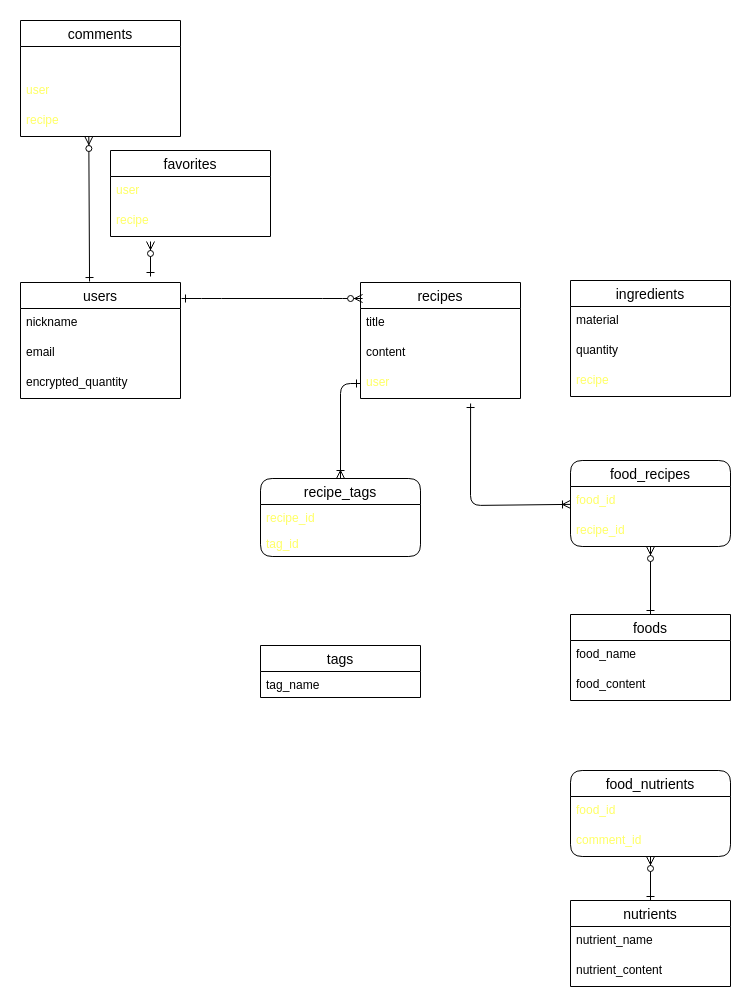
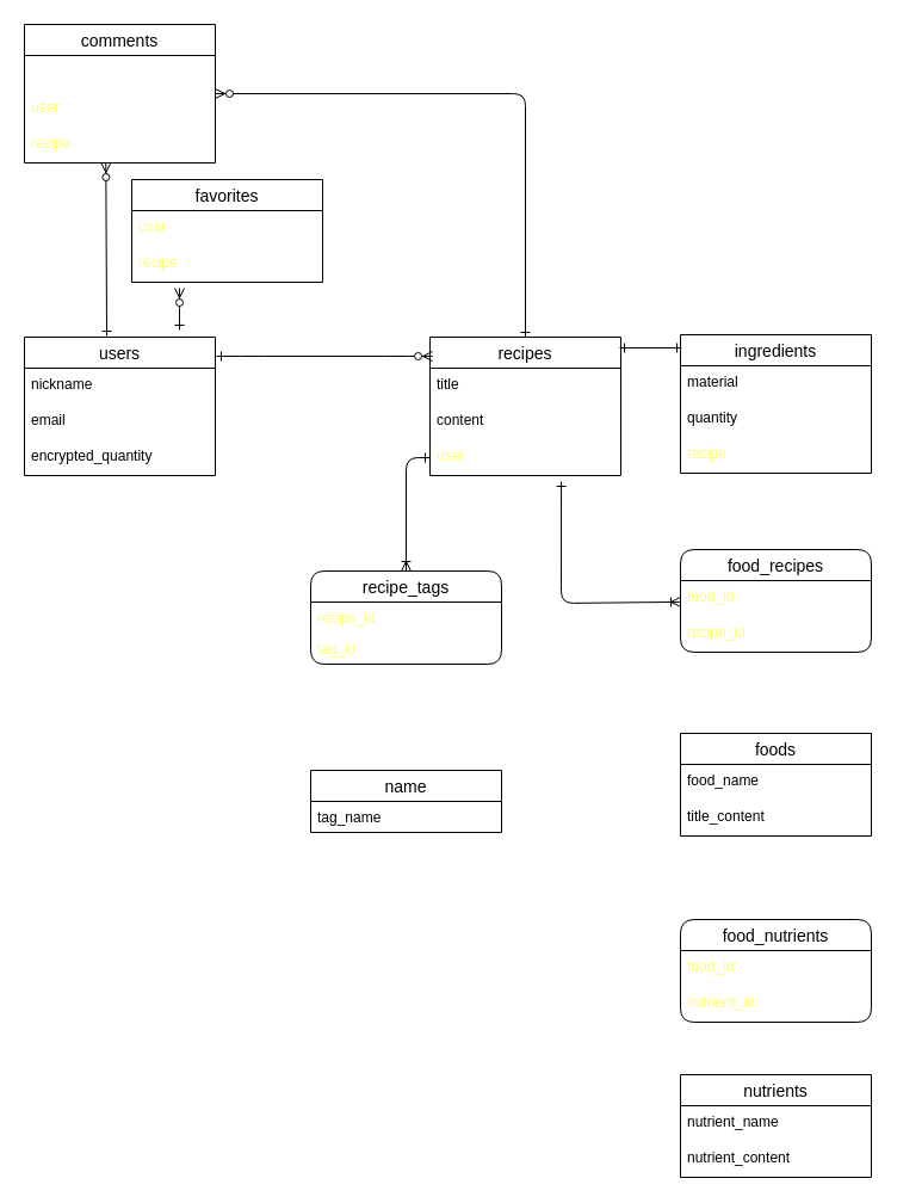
  <mxCell id="0" />
  <mxCell id="1" parent="0" />
  <mxCell id="2" value="recipes" style="swimlane;fontStyle=0;childLayout=stackLayout;horizontal=1;startSize=26;horizontalStack=0;resizeParent=1;resizeParentMax=0;resizeLast=0;collapsible=1;marginBottom=0;align=center;fontSize=14;" parent="1" vertex="1"><mxGeometry x="360" y="282" width="160" height="116" as="geometry" /></mxCell>
  <mxCell id="3" value="title" style="text;strokeColor=none;fillColor=none;spacingLeft=4;spacingRight=4;overflow=hidden;rotatable=0;points=[[0,0.5],[1,0.5]];portConstraint=eastwest;fontSize=12;" parent="2" vertex="1"><mxGeometry y="26" width="160" height="30" as="geometry" /></mxCell>
  <mxCell id="4" value="content" style="text;strokeColor=none;fillColor=none;spacingLeft=4;spacingRight=4;overflow=hidden;rotatable=0;points=[[0,0.5],[1,0.5]];portConstraint=eastwest;fontSize=12;" parent="2" vertex="1"><mxGeometry y="56" width="160" height="30" as="geometry" /></mxCell>
  <mxCell id="5" value="user" style="text;strokeColor=none;fillColor=none;spacingLeft=4;spacingRight=4;overflow=hidden;rotatable=0;points=[[0,0.5],[1,0.5]];portConstraint=eastwest;fontSize=12;fontColor=#FFFF66;" parent="2" vertex="1"><mxGeometry y="86" width="160" height="30" as="geometry" /></mxCell>
  <mxCell id="6" value="nutrients" style="swimlane;fontStyle=0;childLayout=stackLayout;horizontal=1;startSize=26;horizontalStack=0;resizeParent=1;resizeParentMax=0;resizeLast=0;collapsible=1;marginBottom=0;align=center;fontSize=14;" parent="1" vertex="1"><mxGeometry x="570" y="900" width="160" height="86" as="geometry" /></mxCell>
  <mxCell id="7" value="nutrient_name" style="text;strokeColor=none;fillColor=none;spacingLeft=4;spacingRight=4;overflow=hidden;rotatable=0;points=[[0,0.5],[1,0.5]];portConstraint=eastwest;fontSize=12;" parent="6" vertex="1"><mxGeometry y="26" width="160" height="30" as="geometry" /></mxCell>
  <mxCell id="8" value="nutrient_content" style="text;strokeColor=none;fillColor=none;spacingLeft=4;spacingRight=4;overflow=hidden;rotatable=0;points=[[0,0.5],[1,0.5]];portConstraint=eastwest;fontSize=12;" parent="6" vertex="1"><mxGeometry y="56" width="160" height="30" as="geometry" /></mxCell>
  <mxCell id="9" value="ingredients" style="swimlane;fontStyle=0;childLayout=stackLayout;horizontal=1;startSize=26;horizontalStack=0;resizeParent=1;resizeParentMax=0;resizeLast=0;collapsible=1;marginBottom=0;align=center;fontSize=14;" parent="1" vertex="1"><mxGeometry x="570" y="280" width="160" height="116" as="geometry" /></mxCell>
  <mxCell id="10" value="material" style="text;strokeColor=none;fillColor=none;spacingLeft=4;spacingRight=4;overflow=hidden;rotatable=0;points=[[0,0.5],[1,0.5]];portConstraint=eastwest;fontSize=12;" parent="9" vertex="1"><mxGeometry y="26" width="160" height="30" as="geometry" /></mxCell>
  <mxCell id="11" value="quantity" style="text;strokeColor=none;fillColor=none;spacingLeft=4;spacingRight=4;overflow=hidden;rotatable=0;points=[[0,0.5],[1,0.5]];portConstraint=eastwest;fontSize=12;" parent="9" vertex="1"><mxGeometry y="56" width="160" height="30" as="geometry" /></mxCell>
  <mxCell id="12" value="recipe" style="text;strokeColor=none;fillColor=none;spacingLeft=4;spacingRight=4;overflow=hidden;rotatable=0;points=[[0,0.5],[1,0.5]];portConstraint=eastwest;fontSize=12;fontColor=#FFFF66;" parent="9" vertex="1"><mxGeometry y="86" width="160" height="30" as="geometry" /></mxCell>
- <mxCell id="13" value="tags" style="swimlane;fontStyle=0;childLayout=stackLayout;horizontal=1;startSize=26;horizontalStack=0;resizeParent=1;resizeParentMax=0;resizeLast=0;collapsible=1;marginBottom=0;align=center;fontSize=14;" parent="1" vertex="1"><mxGeometry x="260" y="645" width="160" height="52" as="geometry" /></mxCell>
+ <mxCell id="13" value="name" style="swimlane;fontStyle=0;childLayout=stackLayout;horizontal=1;startSize=26;horizontalStack=0;resizeParent=1;resizeParentMax=0;resizeLast=0;collapsible=1;marginBottom=0;align=center;fontSize=14;" parent="1" vertex="1"><mxGeometry x="260" y="645" width="160" height="52" as="geometry" /></mxCell>
  <mxCell id="14" value="tag_name" style="text;strokeColor=none;fillColor=none;spacingLeft=4;spacingRight=4;overflow=hidden;rotatable=0;points=[[0,0.5],[1,0.5]];portConstraint=eastwest;fontSize=12;" parent="13" vertex="1"><mxGeometry y="26" width="160" height="26" as="geometry" /></mxCell>
  <mxCell id="15" value="users" style="swimlane;fontStyle=0;childLayout=stackLayout;horizontal=1;startSize=26;horizontalStack=0;resizeParent=1;resizeParentMax=0;resizeLast=0;collapsible=1;marginBottom=0;align=center;fontSize=14;" parent="1" vertex="1"><mxGeometry x="20" y="282" width="160" height="116" as="geometry" /></mxCell>
  <mxCell id="16" value="nickname" style="text;strokeColor=none;fillColor=none;spacingLeft=4;spacingRight=4;overflow=hidden;rotatable=0;points=[[0,0.5],[1,0.5]];portConstraint=eastwest;fontSize=12;" parent="15" vertex="1"><mxGeometry y="26" width="160" height="30" as="geometry" /></mxCell>
  <mxCell id="17" value="email" style="text;strokeColor=none;fillColor=none;spacingLeft=4;spacingRight=4;overflow=hidden;rotatable=0;points=[[0,0.5],[1,0.5]];portConstraint=eastwest;fontSize=12;" parent="15" vertex="1"><mxGeometry y="56" width="160" height="30" as="geometry" /></mxCell>
  <mxCell id="18" value="encrypted_quantity" style="text;strokeColor=none;fillColor=none;spacingLeft=4;spacingRight=4;overflow=hidden;rotatable=0;points=[[0,0.5],[1,0.5]];portConstraint=eastwest;fontSize=12;" parent="15" vertex="1"><mxGeometry y="86" width="160" height="30" as="geometry" /></mxCell>
  <mxCell id="19" value="" style="edgeStyle=entityRelationEdgeStyle;fontSize=12;html=1;endArrow=ERzeroToMany;endFill=1;startArrow=ERone;startFill=0;entryX=0.013;entryY=0.138;entryDx=0;entryDy=0;entryPerimeter=0;targetPerimeterSpacing=411;" parent="1" target="2" edge="1"><mxGeometry width="100" height="100" relative="1" as="geometry"><mxPoint x="181" y="298" as="sourcePoint" /><mxPoint x="362" y="297" as="targetPoint" /></mxGeometry></mxCell>
  <mxCell id="20" value="foods" style="swimlane;fontStyle=0;childLayout=stackLayout;horizontal=1;startSize=26;horizontalStack=0;resizeParent=1;resizeParentMax=0;resizeLast=0;collapsible=1;marginBottom=0;align=center;fontSize=14;" parent="1" vertex="1"><mxGeometry x="570" y="614" width="160" height="86" as="geometry" /></mxCell>
  <mxCell id="21" value="food_name" style="text;strokeColor=none;fillColor=none;spacingLeft=4;spacingRight=4;overflow=hidden;rotatable=0;points=[[0,0.5],[1,0.5]];portConstraint=eastwest;fontSize=12;" parent="20" vertex="1"><mxGeometry y="26" width="160" height="30" as="geometry" /></mxCell>
- <mxCell id="22" value="food_content" style="text;strokeColor=none;fillColor=none;spacingLeft=4;spacingRight=4;overflow=hidden;rotatable=0;points=[[0,0.5],[1,0.5]];portConstraint=eastwest;fontSize=12;" parent="20" vertex="1"><mxGeometry y="56" width="160" height="30" as="geometry" /></mxCell>
+ <mxCell id="22" value="title_content" style="text;strokeColor=none;fillColor=none;spacingLeft=4;spacingRight=4;overflow=hidden;rotatable=0;points=[[0,0.5],[1,0.5]];portConstraint=eastwest;fontSize=12;" parent="20" vertex="1"><mxGeometry y="56" width="160" height="30" as="geometry" /></mxCell>
  <mxCell id="23" value="comments" style="swimlane;fontStyle=0;childLayout=stackLayout;horizontal=1;startSize=26;horizontalStack=0;resizeParent=1;resizeParentMax=0;resizeLast=0;collapsible=1;marginBottom=0;align=center;fontSize=14;" parent="1" vertex="1"><mxGeometry x="20" y="20" width="160" height="116" as="geometry" /></mxCell>
  <mxCell id="24" value="comment_content" style="text;strokeColor=none;fillColor=none;spacingLeft=4;spacingRight=4;overflow=hidden;rotatable=0;points=[[0,0.5],[1,0.5]];portConstraint=eastwest;fontSize=12;fontColor=#FFFFFF;" parent="23" vertex="1"><mxGeometry y="26" width="160" height="30" as="geometry" /></mxCell>
  <mxCell id="25" value="user" style="text;strokeColor=none;fillColor=none;spacingLeft=4;spacingRight=4;overflow=hidden;rotatable=0;points=[[0,0.5],[1,0.5]];portConstraint=eastwest;fontSize=12;fontColor=#FFFF66;" parent="23" vertex="1"><mxGeometry y="56" width="160" height="30" as="geometry" /></mxCell>
  <mxCell id="26" value="recipe" style="text;strokeColor=none;fillColor=none;spacingLeft=4;spacingRight=4;overflow=hidden;rotatable=0;points=[[0,0.5],[1,0.5]];portConstraint=eastwest;fontSize=12;fontColor=#FFFF66;" parent="23" vertex="1"><mxGeometry y="86" width="160" height="30" as="geometry" /></mxCell>
  <mxCell id="27" value="favorites" style="swimlane;fontStyle=0;childLayout=stackLayout;horizontal=1;startSize=26;horizontalStack=0;resizeParent=1;resizeParentMax=0;resizeLast=0;collapsible=1;marginBottom=0;align=center;fontSize=14;" parent="1" vertex="1"><mxGeometry x="110" y="150" width="160" height="86" as="geometry" /></mxCell>
  <mxCell id="28" value="user" style="text;strokeColor=none;fillColor=none;spacingLeft=4;spacingRight=4;overflow=hidden;rotatable=0;points=[[0,0.5],[1,0.5]];portConstraint=eastwest;fontSize=12;fontColor=#FFFF66;" parent="27" vertex="1"><mxGeometry y="26" width="160" height="30" as="geometry" /></mxCell>
  <mxCell id="29" value="recipe" style="text;strokeColor=none;fillColor=none;spacingLeft=4;spacingRight=4;overflow=hidden;rotatable=0;points=[[0,0.5],[1,0.5]];portConstraint=eastwest;fontSize=12;fontColor=#FFFF66;" parent="27" vertex="1"><mxGeometry y="56" width="160" height="30" as="geometry" /></mxCell>
  <mxCell id="30" value="recipe_tags" style="swimlane;fontStyle=0;childLayout=stackLayout;horizontal=1;startSize=26;horizontalStack=0;resizeParent=1;resizeParentMax=0;resizeLast=0;collapsible=1;marginBottom=0;align=center;fontSize=14;rounded=1;" parent="1" vertex="1"><mxGeometry x="260" y="478" width="160" height="78" as="geometry" /></mxCell>
  <mxCell id="31" value="recipe_id" style="text;strokeColor=none;fillColor=none;spacingLeft=4;spacingRight=4;overflow=hidden;rotatable=0;points=[[0,0.5],[1,0.5]];portConstraint=eastwest;fontSize=12;fontColor=#FFFF66;" parent="30" vertex="1"><mxGeometry y="26" width="160" height="26" as="geometry" /></mxCell>
  <mxCell id="32" value="tag_id" style="text;strokeColor=none;fillColor=none;spacingLeft=4;spacingRight=4;overflow=hidden;rotatable=0;points=[[0,0.5],[1,0.5]];portConstraint=eastwest;fontSize=12;fontColor=#FFFF66;" parent="30" vertex="1"><mxGeometry y="52" width="160" height="26" as="geometry" /></mxCell>
+ <mxCell id="33" value="" style="endArrow=ERone;html=1;rounded=0;entryX=0.006;entryY=0.095;entryDx=0;entryDy=0;entryPerimeter=0;exitX=0.994;exitY=0.078;exitDx=0;exitDy=0;exitPerimeter=0;startArrow=ERone;startFill=0;endFill=0;" parent="1" source="2" target="9" edge="1"><mxGeometry relative="1" as="geometry"><mxPoint x="520" y="302" as="sourcePoint" /><mxPoint x="680" y="292" as="targetPoint" /></mxGeometry></mxCell>
  <mxCell id="34" value="food_recipes" style="swimlane;fontStyle=0;childLayout=stackLayout;horizontal=1;startSize=26;horizontalStack=0;resizeParent=1;resizeParentMax=0;resizeLast=0;collapsible=1;marginBottom=0;align=center;fontSize=14;rounded=1;" parent="1" vertex="1"><mxGeometry x="570" y="460" width="160" height="86" as="geometry" /></mxCell>
  <mxCell id="35" value="food_id" style="text;strokeColor=none;fillColor=none;spacingLeft=4;spacingRight=4;overflow=hidden;rotatable=0;points=[[0,0.5],[1,0.5]];portConstraint=eastwest;fontSize=12;fontColor=#FFFF66;" parent="34" vertex="1"><mxGeometry y="26" width="160" height="30" as="geometry" /></mxCell>
  <mxCell id="36" value="recipe_id" style="text;strokeColor=none;fillColor=none;spacingLeft=4;spacingRight=4;overflow=hidden;rotatable=0;points=[[0,0.5],[1,0.5]];portConstraint=eastwest;fontSize=12;fontColor=#FFFF66;" parent="34" vertex="1"><mxGeometry y="56" width="160" height="30" as="geometry" /></mxCell>
  <mxCell id="37" value="food_nutrients" style="swimlane;fontStyle=0;childLayout=stackLayout;horizontal=1;startSize=26;horizontalStack=0;resizeParent=1;resizeParentMax=0;resizeLast=0;collapsible=1;marginBottom=0;align=center;fontSize=14;rounded=1;" parent="1" vertex="1"><mxGeometry x="570" y="770" width="160" height="86" as="geometry" /></mxCell>
  <mxCell id="38" value="food_id" style="text;strokeColor=none;fillColor=none;spacingLeft=4;spacingRight=4;overflow=hidden;rotatable=0;points=[[0,0.5],[1,0.5]];portConstraint=eastwest;fontSize=12;fontColor=#FFFF66;" parent="37" vertex="1"><mxGeometry y="26" width="160" height="30" as="geometry" /></mxCell>
- <mxCell id="39" value="comment_id" style="text;strokeColor=none;fillColor=none;spacingLeft=4;spacingRight=4;overflow=hidden;rotatable=0;points=[[0,0.5],[1,0.5]];portConstraint=eastwest;fontSize=12;fontColor=#FFFF66;" parent="37" vertex="1"><mxGeometry y="56" width="160" height="30" as="geometry" /></mxCell>
+ <mxCell id="39" value="nutrient_id" style="text;strokeColor=none;fillColor=none;spacingLeft=4;spacingRight=4;overflow=hidden;rotatable=0;points=[[0,0.5],[1,0.5]];portConstraint=eastwest;fontSize=12;fontColor=#FFFF66;" parent="37" vertex="1"><mxGeometry y="56" width="160" height="30" as="geometry" /></mxCell>
  <mxCell id="40" value="" style="endArrow=ERone;html=1;rounded=1;exitX=0.5;exitY=0;exitDx=0;exitDy=0;startArrow=ERoneToMany;startFill=0;endFill=0;entryX=0;entryY=0.5;entryDx=0;entryDy=0;" parent="1" source="30" target="5" edge="1"><mxGeometry relative="1" as="geometry"><mxPoint x="270" y="470" as="sourcePoint" /><mxPoint x="360" y="380" as="targetPoint" /><Array as="points"><mxPoint x="340" y="383" /></Array></mxGeometry></mxCell>
  <mxCell id="41" value="" style="endArrow=ERone;html=1;rounded=1;startArrow=ERoneToMany;startFill=0;endFill=0;entryX=0.688;entryY=1.167;entryDx=0;entryDy=0;entryPerimeter=0;" parent="1" source="34" target="5" edge="1"><mxGeometry relative="1" as="geometry"><mxPoint x="433.04" y="630.998" as="sourcePoint" /><mxPoint x="580.96" y="629.976" as="targetPoint" /><Array as="points"><mxPoint x="470" y="505" /></Array></mxGeometry></mxCell>
- <mxCell id="42" value="" style="endArrow=ERone;html=1;rounded=0;startArrow=ERzeroToMany;startFill=1;endFill=0;" parent="1" source="34" target="20" edge="1"><mxGeometry relative="1" as="geometry"><mxPoint x="649.5" y="546" as="sourcePoint" /><mxPoint x="649.5" y="610" as="targetPoint" /></mxGeometry></mxCell>
- <mxCell id="43" value="" style="endArrow=ERone;html=1;rounded=0;startArrow=ERzeroToMany;startFill=1;endFill=0;" parent="1" source="37" target="6" edge="1"><mxGeometry relative="1" as="geometry"><mxPoint x="649.5" y="860" as="sourcePoint" /><mxPoint x="649.5" y="924" as="targetPoint" /></mxGeometry></mxCell>
  <mxCell id="44" value="" style="endArrow=ERzeroToMany;html=1;rounded=0;startArrow=ERone;startFill=0;endFill=1;" parent="1" edge="1"><mxGeometry relative="1" as="geometry"><mxPoint x="150" y="276" as="sourcePoint" /><mxPoint x="150" y="241" as="targetPoint" /></mxGeometry></mxCell>
  <mxCell id="45" value="" style="endArrow=ERzeroToMany;html=1;rounded=0;startArrow=ERone;startFill=0;endFill=1;exitX=0.569;exitY=0.005;exitDx=0;exitDy=0;exitPerimeter=0;" parent="1" edge="1"><mxGeometry relative="1" as="geometry"><mxPoint x="89.04" y="281.03" as="sourcePoint" /><mxPoint x="88.297" y="136" as="targetPoint" /></mxGeometry></mxCell>
+ <mxCell id="46" value="" style="endArrow=ERone;html=1;rounded=1;startArrow=ERzeroToMany;startFill=1;endFill=0;entryX=0.5;entryY=0;entryDx=0;entryDy=0;" parent="1" source="23" target="2" edge="1"><mxGeometry relative="1" as="geometry"><mxPoint x="350" y="200" as="sourcePoint" /><mxPoint x="510" y="110" as="targetPoint" /><Array as="points"><mxPoint x="440" y="78" /></Array></mxGeometry></mxCell>
